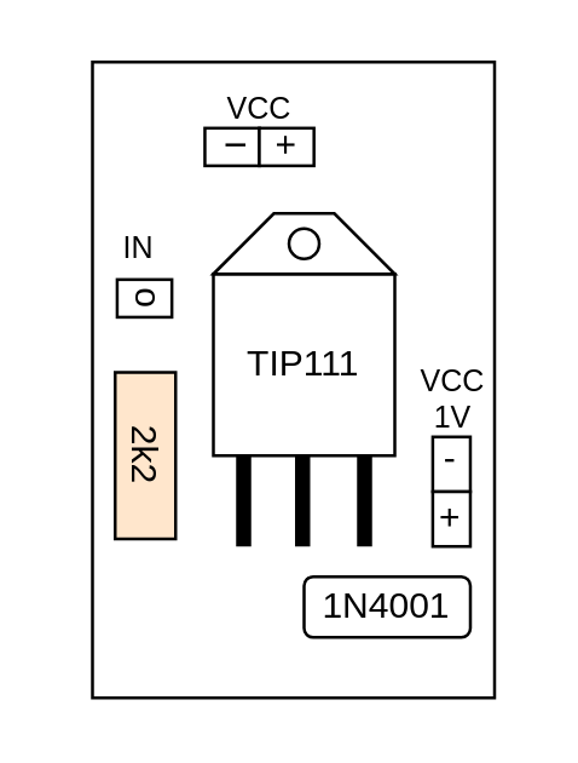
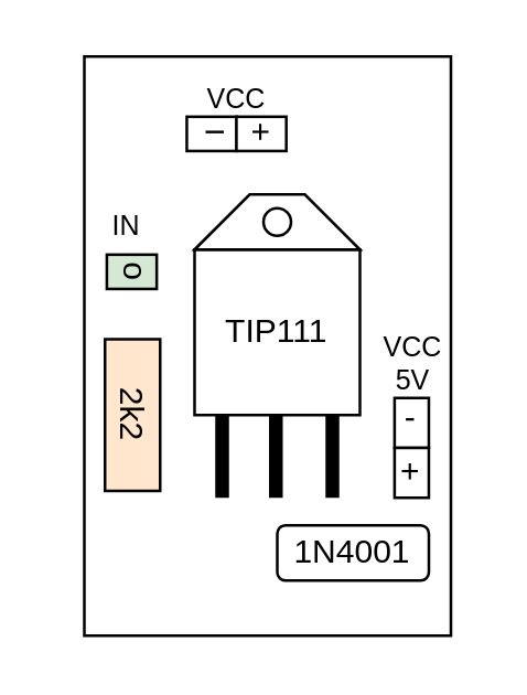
  <mxCell id="0" />
  <mxCell id="1" parent="0" />
  <mxCell id="2" value="" style="rounded=0;whiteSpace=wrap;html=1;" vertex="1" parent="1"><mxGeometry x="30" y="20" width="133" height="210" as="geometry" /></mxCell>
  <mxCell id="3" value="" style="group" vertex="1" connectable="0" parent="1"><mxGeometry x="70" y="70" width="60" height="110" as="geometry" /></mxCell>
  <mxCell id="4" value="TIP111" style="whiteSpace=wrap;html=1;aspect=fixed;" vertex="1" parent="3"><mxGeometry y="20" width="60" height="60" as="geometry" /></mxCell>
  <mxCell id="5" value="" style="shape=trapezoid;perimeter=trapezoidPerimeter;whiteSpace=wrap;html=1;fixedSize=1;" vertex="1" parent="3"><mxGeometry width="60" height="20" as="geometry" /></mxCell>
  <mxCell id="6" value="" style="endArrow=none;html=1;rounded=0;strokeWidth=5;" edge="1" parent="3"><mxGeometry width="50" height="50" relative="1" as="geometry"><mxPoint x="10" y="110" as="sourcePoint" /><mxPoint x="10" y="80" as="targetPoint" /></mxGeometry></mxCell>
  <mxCell id="7" value="" style="endArrow=none;html=1;rounded=0;strokeWidth=5;" edge="1" parent="3"><mxGeometry width="50" height="50" relative="1" as="geometry"><mxPoint x="29.5" y="110" as="sourcePoint" /><mxPoint x="29.5" y="80" as="targetPoint" /></mxGeometry></mxCell>
  <mxCell id="8" value="" style="endArrow=none;html=1;rounded=0;strokeWidth=5;" edge="1" parent="3"><mxGeometry width="50" height="50" relative="1" as="geometry"><mxPoint x="50" y="110" as="sourcePoint" /><mxPoint x="50" y="80" as="targetPoint" /></mxGeometry></mxCell>
  <mxCell id="9" value="" style="ellipse;whiteSpace=wrap;html=1;" vertex="1" parent="3"><mxGeometry x="25" y="5" width="10" height="10" as="geometry" /></mxCell>
  <mxCell id="10" value="1N4001" style="whiteSpace=wrap;html=1;rounded=1;" vertex="1" parent="1"><mxGeometry x="100" y="190" width="55" height="20" as="geometry" /></mxCell>
  <mxCell id="11" value="2k2" style="rounded=0;whiteSpace=wrap;html=1;rotation=90;fillColor=#ffe6cc;" vertex="1" parent="1"><mxGeometry x="20" y="140" width="55" height="20" as="geometry" /></mxCell>
  <mxCell id="12" value="" style="group" vertex="1" connectable="0" parent="1"><mxGeometry x="142.57" y="143.82" width="12.43" height="36.18" as="geometry" /></mxCell>
  <mxCell id="13" value="-" style="rounded=0;whiteSpace=wrap;html=1;rotation=-180;" vertex="1" parent="12"><mxGeometry x="-1.137e-13" y="-5.684e-14" width="12.43" height="18.09" as="geometry" /></mxCell>
  <mxCell id="14" value="+" style="rounded=0;whiteSpace=wrap;html=1;rotation=-180;" vertex="1" parent="12"><mxGeometry x="-1.137e-13" y="18.09" width="12.43" height="18.09" as="geometry" /></mxCell>
  <mxCell id="15" value="" style="group;rotation=-90;" vertex="1" connectable="0" parent="1"><mxGeometry x="79" y="30" width="12.43" height="36.18" as="geometry" /></mxCell>
  <mxCell id="16" value="|" style="rounded=0;whiteSpace=wrap;html=1;rotation=-270;" vertex="1" parent="15"><mxGeometry x="-9" y="9" width="12.43" height="18.09" as="geometry" /></mxCell>
  <mxCell id="17" value="+" style="rounded=0;whiteSpace=wrap;html=1;rotation=-270;" vertex="1" parent="15"><mxGeometry x="9" y="9" width="12.43" height="18.09" as="geometry" /></mxCell>
  <mxCell id="18" value="" style="group;rotation=90;" vertex="1" connectable="0" parent="1"><mxGeometry x="50" y="80" width="12.43" height="36.18" as="geometry" /></mxCell>
- <mxCell id="19" value="o" style="rounded=0;whiteSpace=wrap;html=1;rotation=-90;" vertex="1" parent="18"><mxGeometry x="-9" y="9" width="12.43" height="18.09" as="geometry" /></mxCell>
- <mxCell id="20" value="VCC&lt;br&gt;1V" style="text;html=1;align=center;verticalAlign=middle;resizable=0;points=[];autosize=1;strokeColor=none;fillColor=none;fontSize=10;" vertex="1" parent="1"><mxGeometry x="128.79" y="111" width="40" height="40" as="geometry" /></mxCell>
+ <mxCell id="19" value="o" style="rounded=0;whiteSpace=wrap;html=1;rotation=-90;fillColor=#d5e8d4;" vertex="1" parent="18"><mxGeometry x="-9" y="9" width="12.43" height="18.09" as="geometry" /></mxCell>
+ <mxCell id="20" value="VCC&lt;br&gt;5V" style="text;html=1;align=center;verticalAlign=middle;resizable=0;points=[];autosize=1;strokeColor=none;fillColor=none;fontSize=10;" vertex="1" parent="1"><mxGeometry x="128.79" y="111" width="40" height="40" as="geometry" /></mxCell>
  <mxCell id="21" value="VCC" style="text;html=1;align=center;verticalAlign=middle;resizable=0;points=[];autosize=1;strokeColor=none;fillColor=none;fontSize=10;" vertex="1" parent="1"><mxGeometry x="65.22" y="20" width="40" height="30" as="geometry" /></mxCell>
  <mxCell id="22" value="IN" style="text;html=1;align=center;verticalAlign=middle;resizable=0;points=[];autosize=1;strokeColor=none;fillColor=none;fontSize=10;" vertex="1" parent="1"><mxGeometry x="30" y="66.18" width="30" height="30" as="geometry" /></mxCell>
  <mxCell id="23" value="" style="whiteSpace=wrap;html=1;fontSize=10;strokeColor=none;" vertex="1" parent="1"><mxGeometry x="68" y="43.09" width="6" height="10" as="geometry" /></mxCell>
